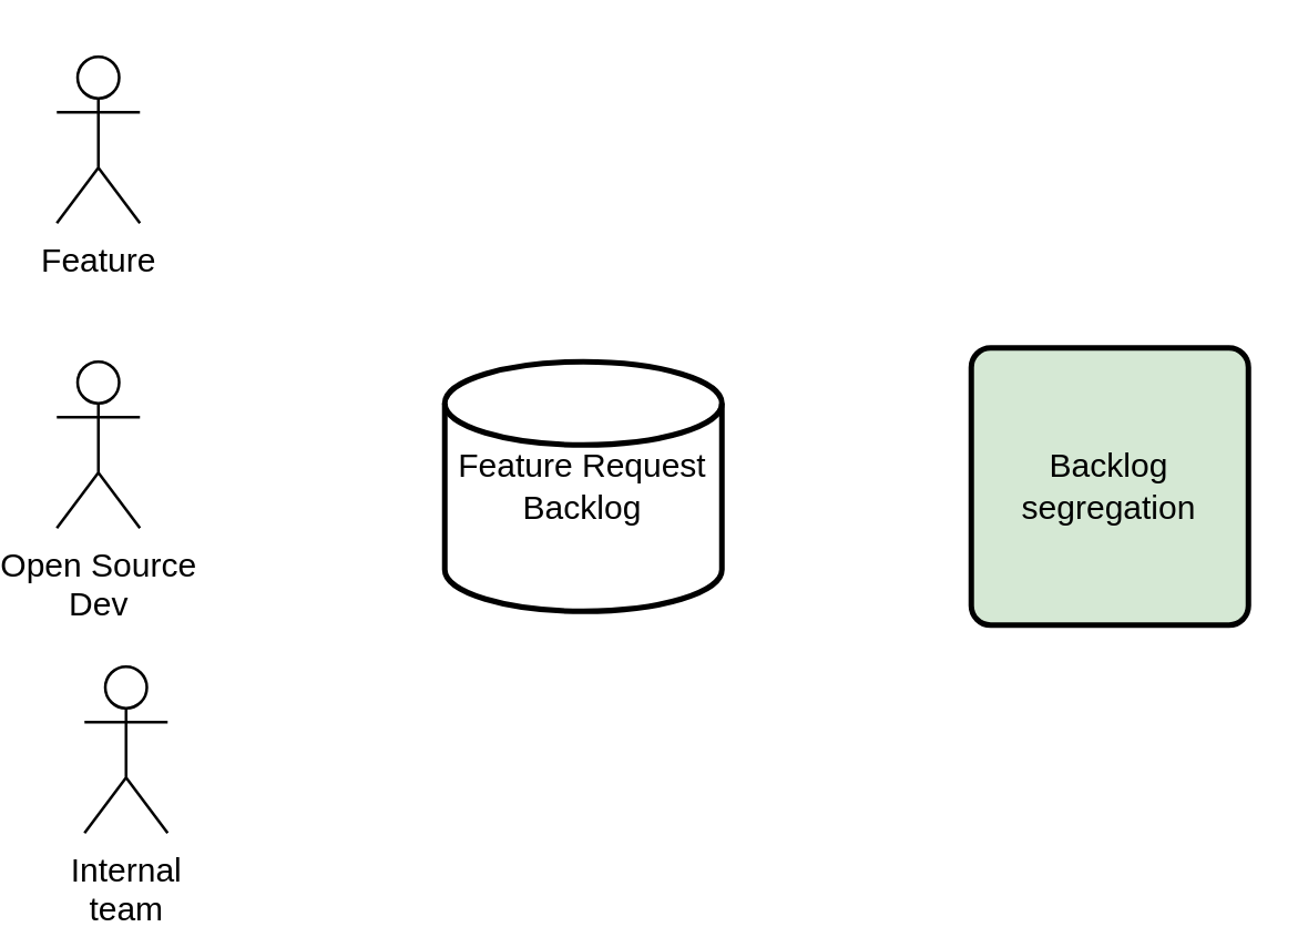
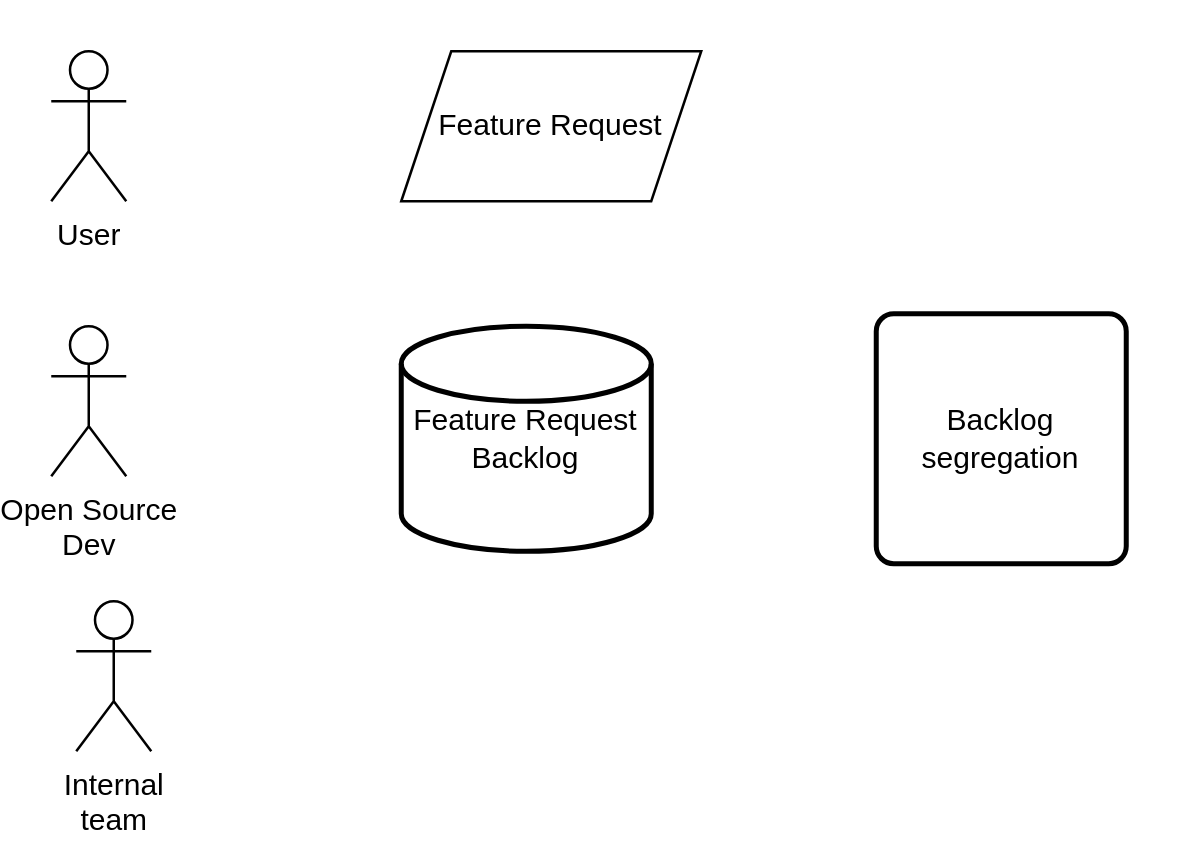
  <mxCell id="0" />
  <mxCell id="1" parent="0" />
- <mxCell id="2" value="&lt;div&gt;Feature&lt;/div&gt;" style="shape=umlActor;verticalLabelPosition=bottom;verticalAlign=top;html=1;outlineConnect=0;" vertex="1" parent="1"><mxGeometry x="20" y="20" width="30" height="60" as="geometry" /></mxCell>
+ <mxCell id="2" value="&lt;div&gt;User&lt;/div&gt;" style="shape=umlActor;verticalLabelPosition=bottom;verticalAlign=top;html=1;outlineConnect=0;" vertex="1" parent="1"><mxGeometry x="20" y="20" width="30" height="60" as="geometry" /></mxCell>
+ <mxCell id="3" value="Feature Request" style="shape=parallelogram;perimeter=parallelogramPerimeter;whiteSpace=wrap;html=1;fixedSize=1;" vertex="1" parent="1"><mxGeometry x="160" y="20" width="120" height="60" as="geometry" /></mxCell>
  <mxCell id="4" value="&lt;div&gt;Feature Request&lt;/div&gt;&lt;div&gt;Backlog&lt;br&gt;&lt;/div&gt;" style="strokeWidth=2;html=1;shape=mxgraph.flowchart.database;whiteSpace=wrap;" vertex="1" parent="1"><mxGeometry x="160" y="130" width="100" height="90" as="geometry" /></mxCell>
- <mxCell id="5" value="Backlog segregation " style="rounded=1;whiteSpace=wrap;html=1;absoluteArcSize=1;arcSize=14;strokeWidth=2;fillColor=#d5e8d4;" vertex="1" parent="1"><mxGeometry x="350" y="125" width="100" height="100" as="geometry" /></mxCell>
+ <mxCell id="5" value="Backlog segregation " style="rounded=1;whiteSpace=wrap;html=1;absoluteArcSize=1;arcSize=14;strokeWidth=2;" vertex="1" parent="1"><mxGeometry x="350" y="125" width="100" height="100" as="geometry" /></mxCell>
  <mxCell id="6" value="&lt;div&gt;Open Source &lt;br&gt;&lt;/div&gt;&lt;div&gt;Dev&lt;/div&gt;" style="shape=umlActor;verticalLabelPosition=bottom;verticalAlign=top;html=1;outlineConnect=0;" vertex="1" parent="1"><mxGeometry x="20" y="130" width="30" height="60" as="geometry" /></mxCell>
  <mxCell id="7" value="&lt;div&gt;Internal&lt;/div&gt;&lt;div&gt;team&lt;br&gt;&lt;/div&gt;" style="shape=umlActor;verticalLabelPosition=bottom;verticalAlign=top;html=1;outlineConnect=0;" vertex="1" parent="1"><mxGeometry x="30" y="240" width="30" height="60" as="geometry" /></mxCell>
